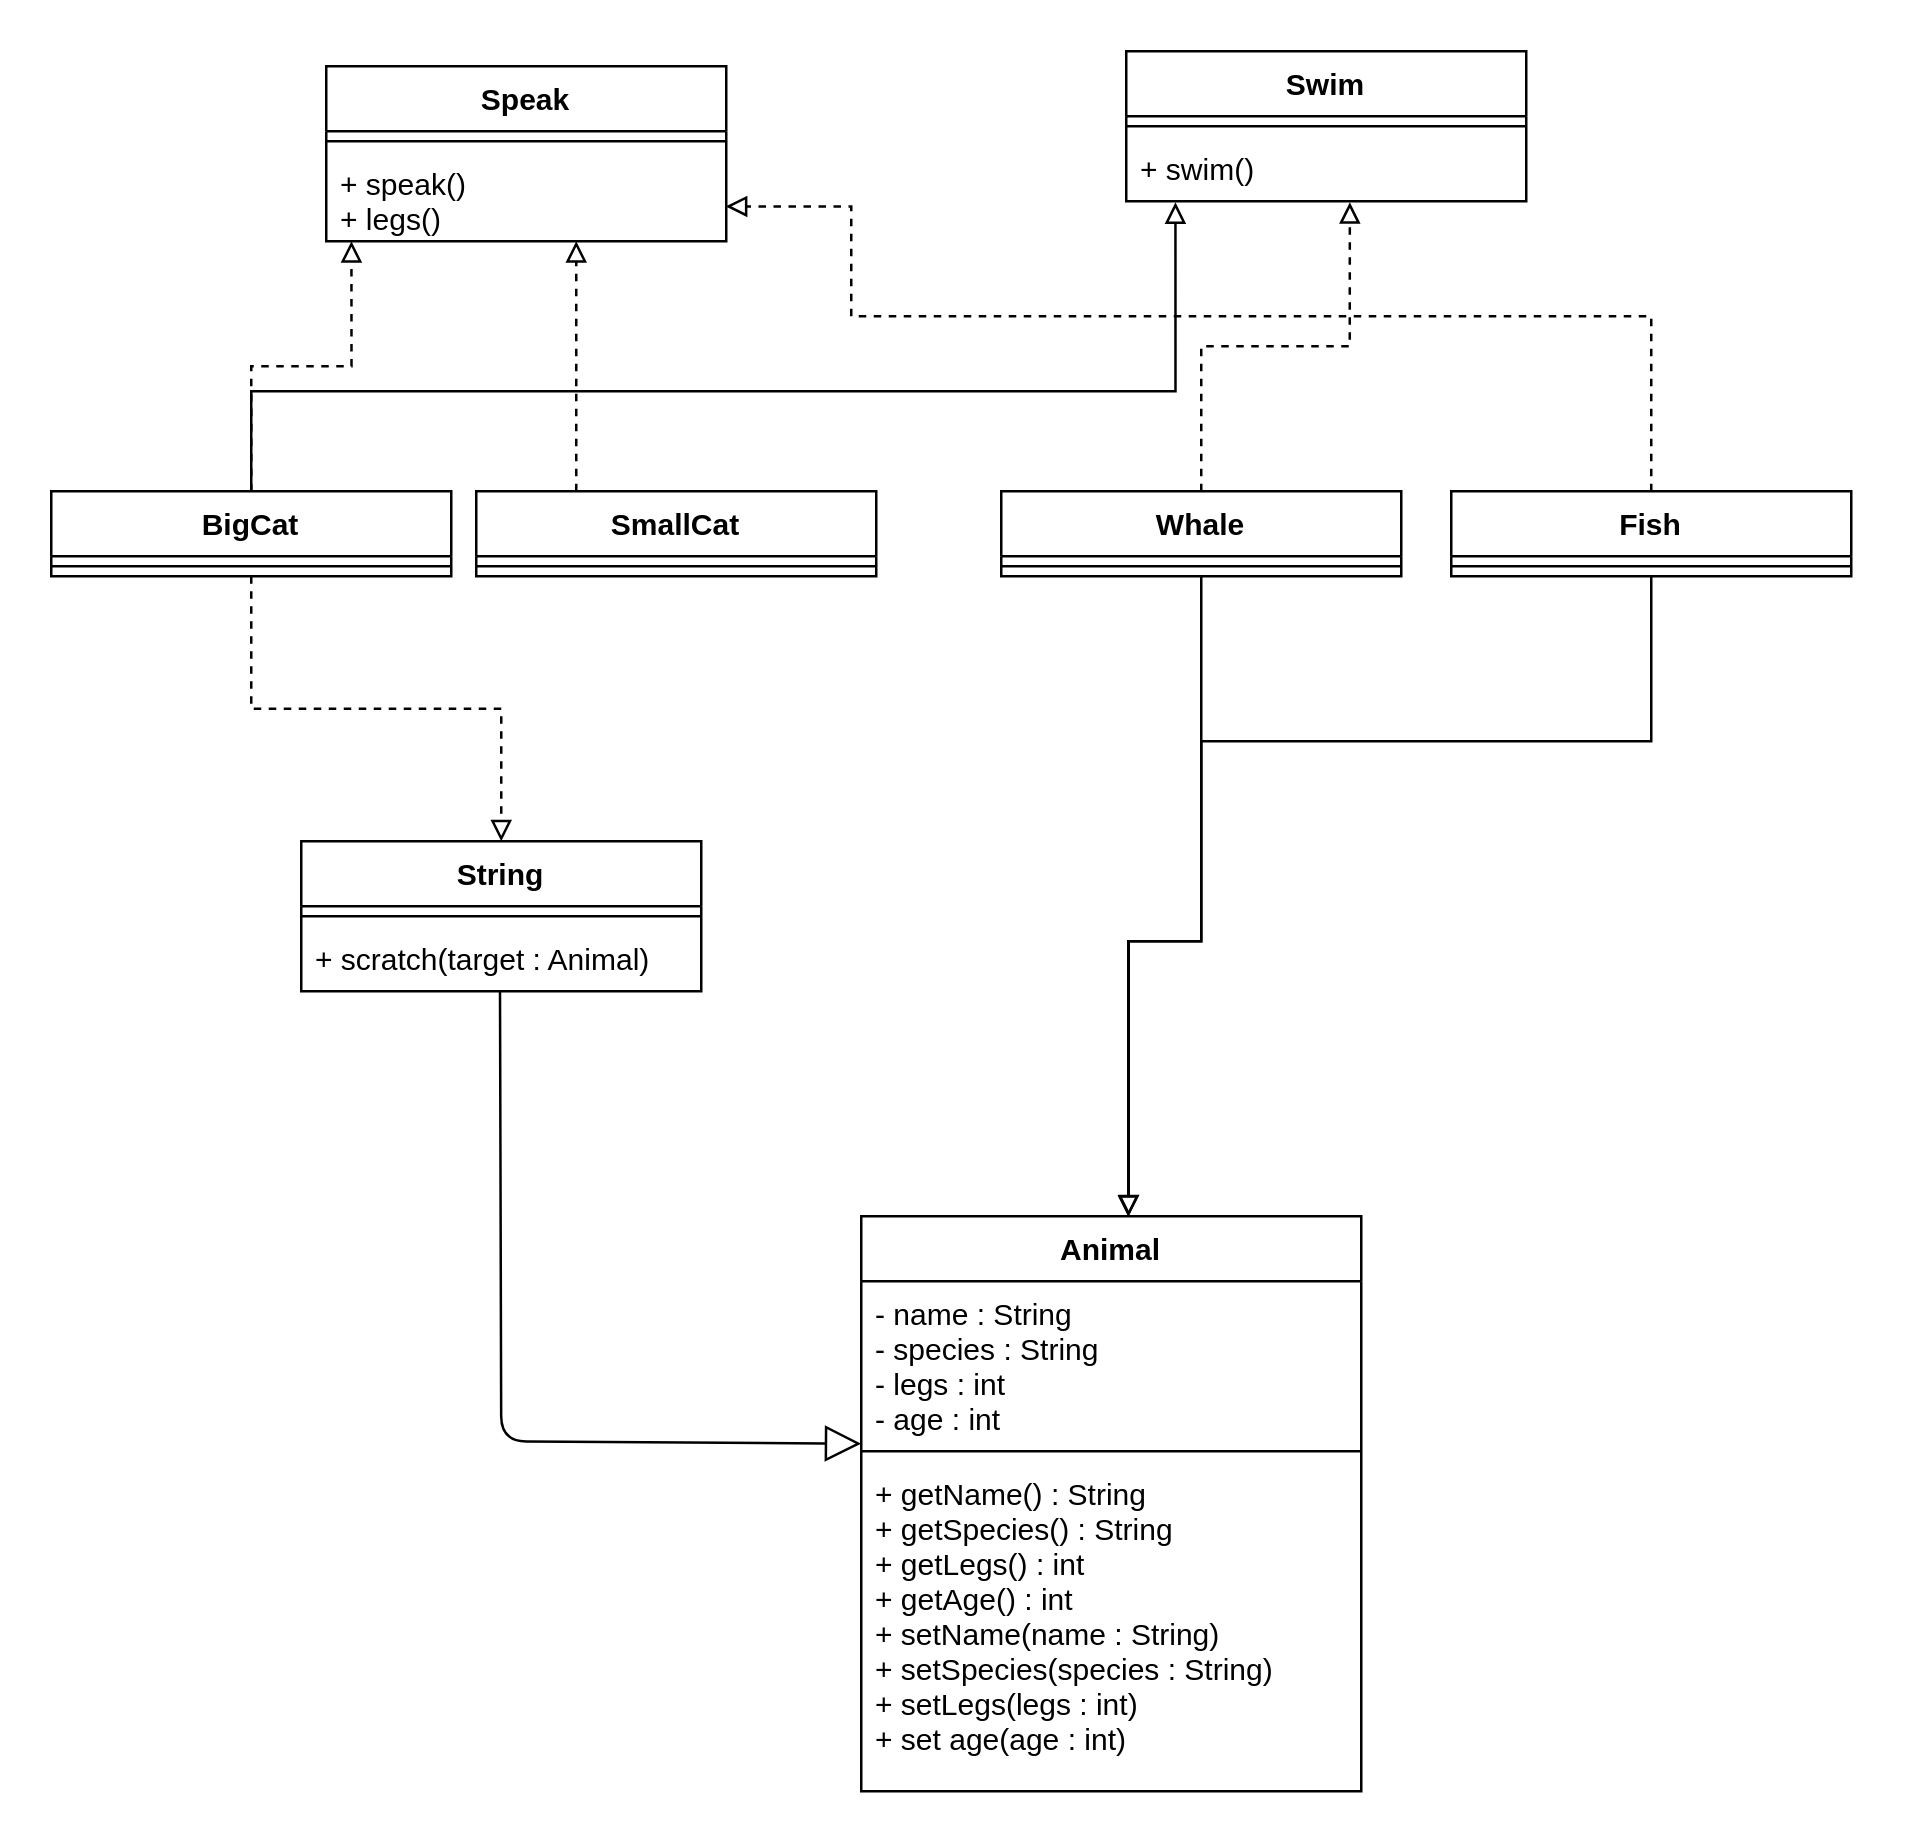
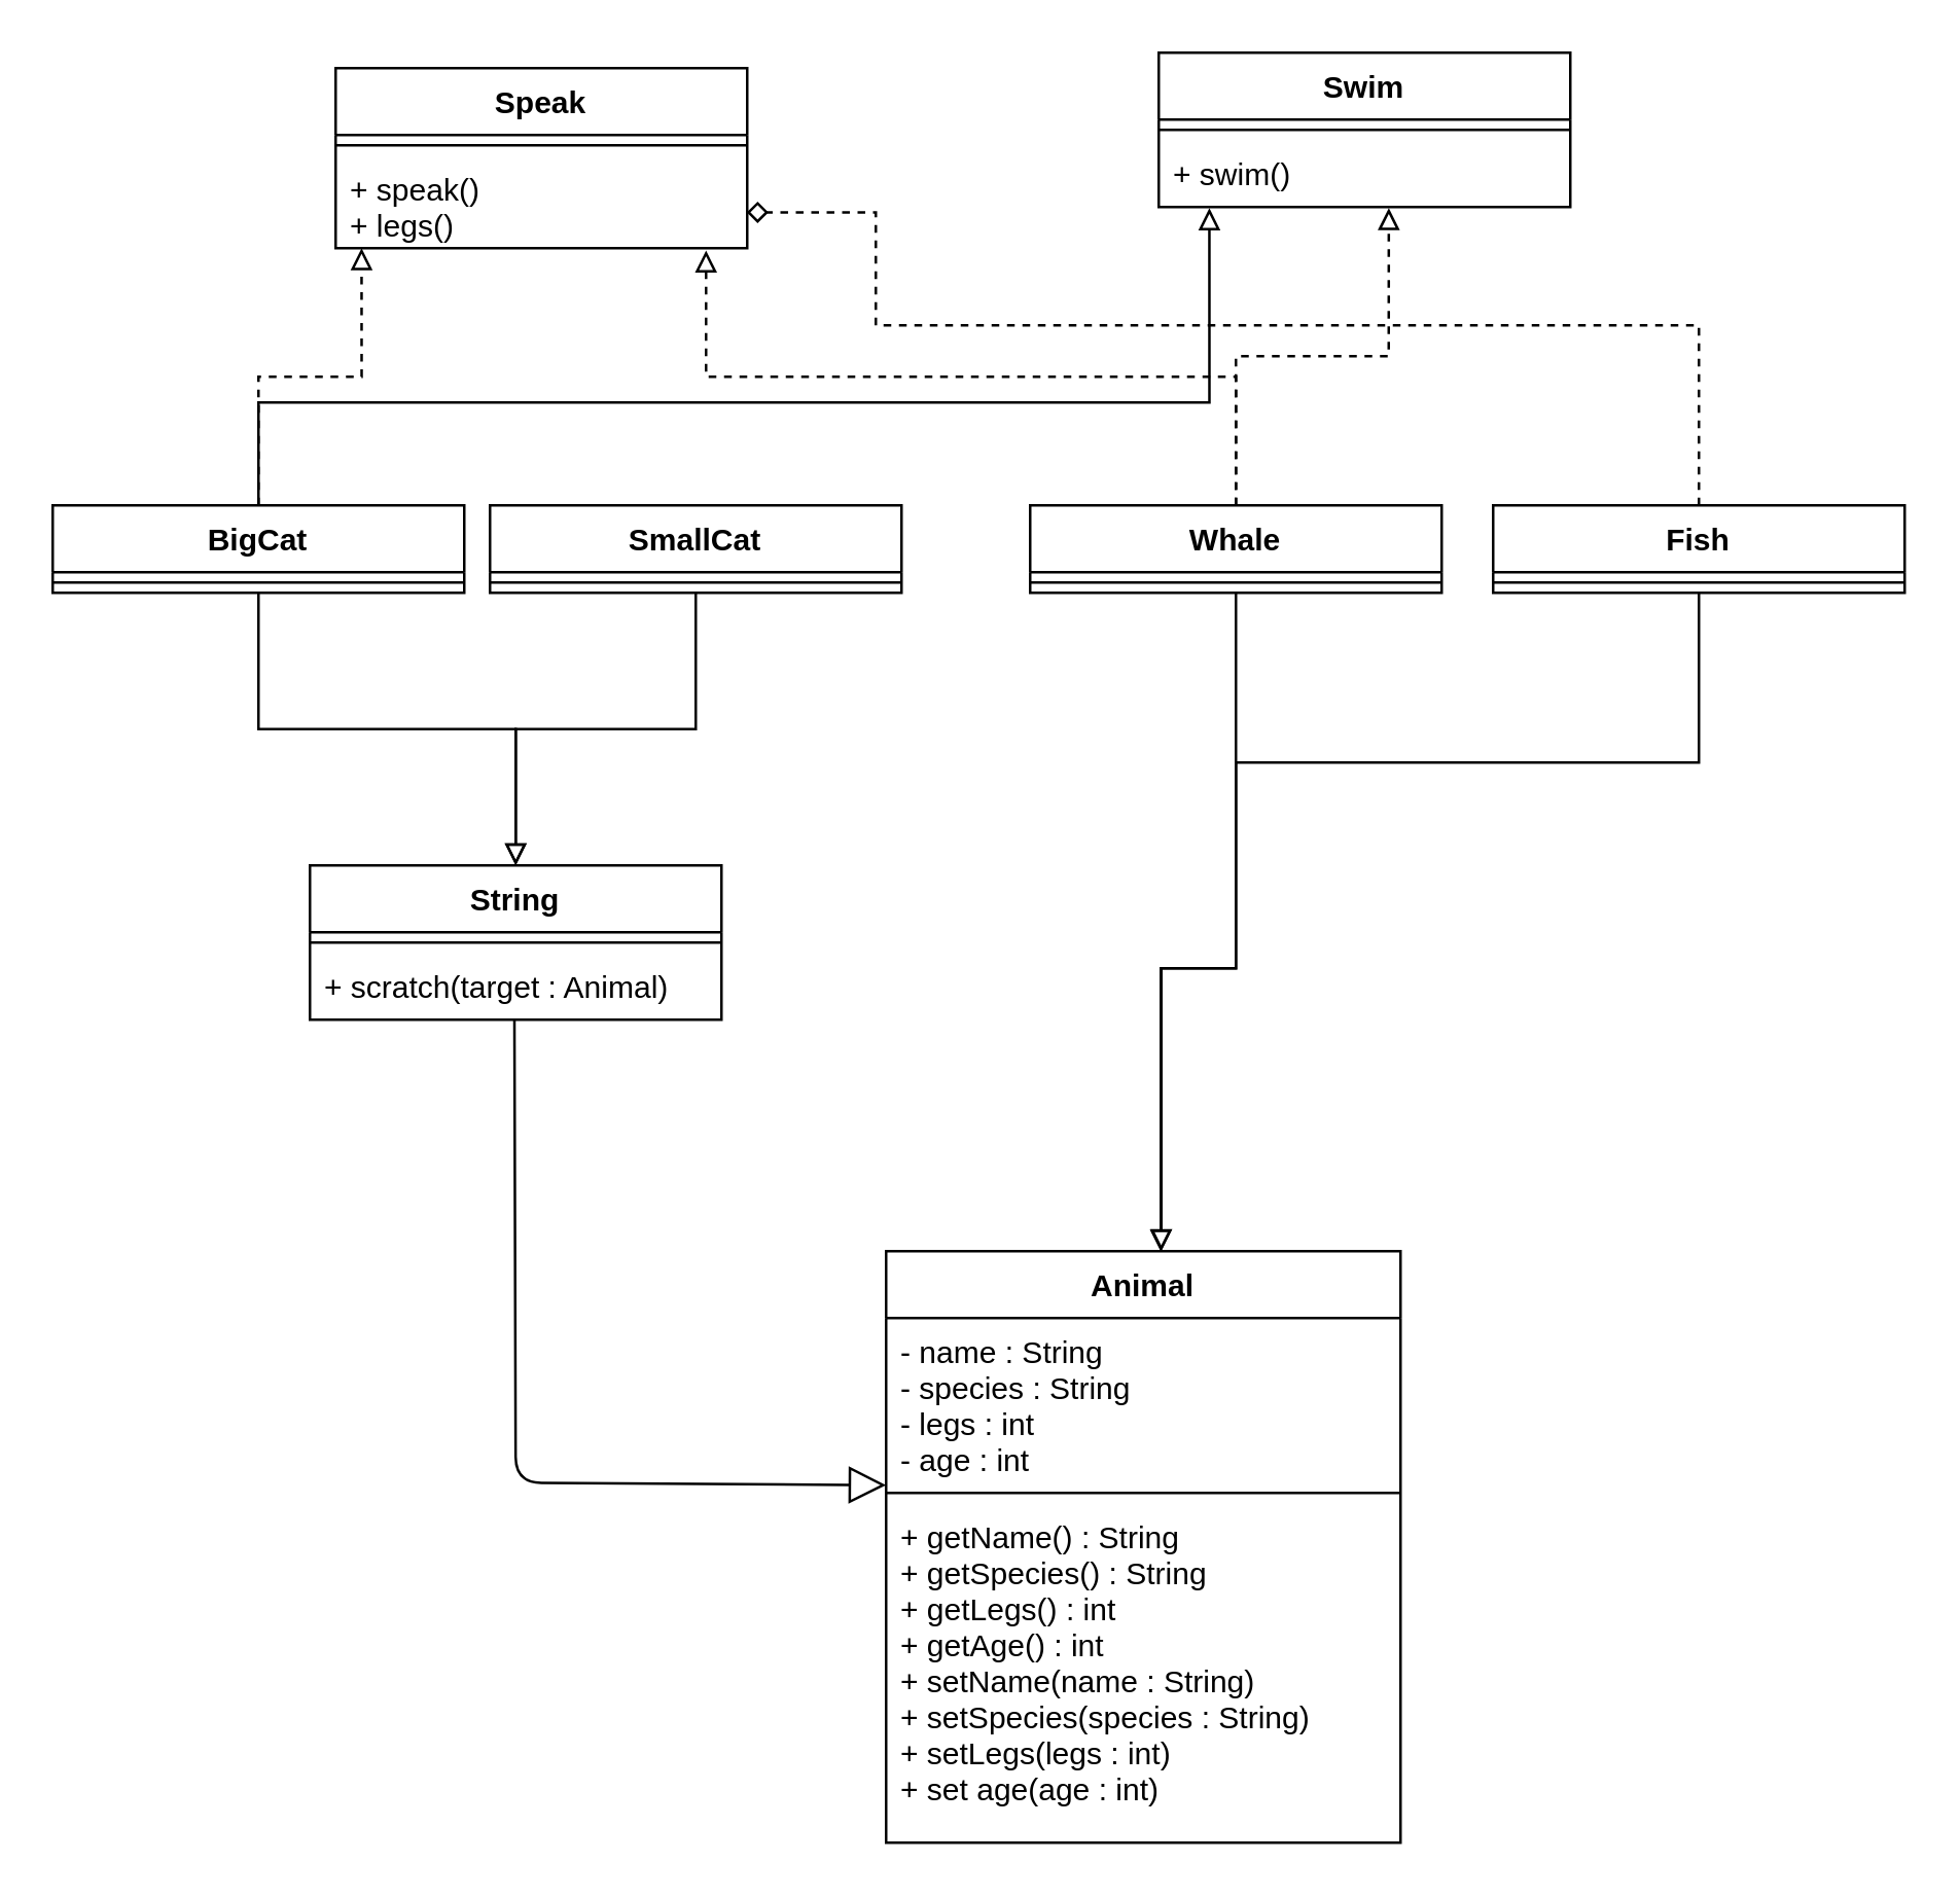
  <mxCell id="0" />
  <mxCell id="1" parent="0" />
  <mxCell id="2" value="Speak" style="swimlane;fontStyle=1;align=center;verticalAlign=top;childLayout=stackLayout;horizontal=1;startSize=26;horizontalStack=0;resizeParent=1;resizeParentMax=0;resizeLast=0;collapsible=1;marginBottom=0;" vertex="1" parent="1"><mxGeometry x="130" y="26" width="160" height="70" as="geometry" /></mxCell>
  <mxCell id="3" value="" style="line;strokeWidth=1;fillColor=none;align=left;verticalAlign=middle;spacingTop=-1;spacingLeft=3;spacingRight=3;rotatable=0;labelPosition=right;points=[];portConstraint=eastwest;" vertex="1" parent="2"><mxGeometry y="26" width="160" height="8" as="geometry" /></mxCell>
  <mxCell id="4" value="+ speak()&#10;+ legs()" style="text;strokeColor=none;fillColor=none;align=left;verticalAlign=top;spacingLeft=4;spacingRight=4;overflow=hidden;rotatable=0;points=[[0,0.5],[1,0.5]];portConstraint=eastwest;" vertex="1" parent="2"><mxGeometry y="34" width="160" height="36" as="geometry" /></mxCell>
  <mxCell id="5" value="Swim" style="swimlane;fontStyle=1;align=center;verticalAlign=top;childLayout=stackLayout;horizontal=1;startSize=26;horizontalStack=0;resizeParent=1;resizeParentMax=0;resizeLast=0;collapsible=1;marginBottom=0;" vertex="1" parent="1"><mxGeometry x="450" y="20" width="160" height="60" as="geometry" /></mxCell>
  <mxCell id="6" value="" style="line;strokeWidth=1;fillColor=none;align=left;verticalAlign=middle;spacingTop=-1;spacingLeft=3;spacingRight=3;rotatable=0;labelPosition=right;points=[];portConstraint=eastwest;" vertex="1" parent="5"><mxGeometry y="26" width="160" height="8" as="geometry" /></mxCell>
  <mxCell id="7" value="+ swim()" style="text;strokeColor=none;fillColor=none;align=left;verticalAlign=top;spacingLeft=4;spacingRight=4;overflow=hidden;rotatable=0;points=[[0,0.5],[1,0.5]];portConstraint=eastwest;" vertex="1" parent="5"><mxGeometry y="34" width="160" height="26" as="geometry" /></mxCell>
- <mxCell id="8" style="edgeStyle=orthogonalEdgeStyle;rounded=0;orthogonalLoop=1;jettySize=auto;html=1;entryX=0.5;entryY=0;entryDx=0;entryDy=0;endArrow=block;endFill=0;dashed=1;" edge="1" parent="1" source="11" target="17"><mxGeometry relative="1" as="geometry" /></mxCell>
+ <mxCell id="8" style="edgeStyle=orthogonalEdgeStyle;rounded=0;orthogonalLoop=1;jettySize=auto;html=1;entryX=0.5;entryY=0;entryDx=0;entryDy=0;endArrow=block;endFill=0;" edge="1" parent="1" source="11" target="17"><mxGeometry relative="1" as="geometry" /></mxCell>
  <mxCell id="9" style="edgeStyle=orthogonalEdgeStyle;rounded=0;orthogonalLoop=1;jettySize=auto;html=1;endArrow=block;endFill=0;dashed=1;entryX=0.063;entryY=1;entryDx=0;entryDy=0;entryPerimeter=0;" edge="1" parent="1" source="11" target="4"><mxGeometry relative="1" as="geometry" /></mxCell>
  <mxCell id="10" style="edgeStyle=orthogonalEdgeStyle;rounded=0;orthogonalLoop=1;jettySize=auto;html=1;dashed=0;endArrow=block;endFill=0;entryX=0.123;entryY=1.017;entryDx=0;entryDy=0;entryPerimeter=0;" edge="1" parent="1" source="11" target="7"><mxGeometry relative="1" as="geometry"><mxPoint x="470" y="86" as="targetPoint" /><Array as="points"><mxPoint x="100" y="156" /><mxPoint x="470" y="156" /></Array></mxGeometry></mxCell>
  <mxCell id="11" value="BigCat" style="swimlane;fontStyle=1;align=center;verticalAlign=top;childLayout=stackLayout;horizontal=1;startSize=26;horizontalStack=0;resizeParent=1;resizeParentMax=0;resizeLast=0;collapsible=1;marginBottom=0;" vertex="1" parent="1"><mxGeometry x="20" y="196" width="160" height="34" as="geometry" /></mxCell>
  <mxCell id="12" value="" style="line;strokeWidth=1;fillColor=none;align=left;verticalAlign=middle;spacingTop=-1;spacingLeft=3;spacingRight=3;rotatable=0;labelPosition=right;points=[];portConstraint=eastwest;" vertex="1" parent="11"><mxGeometry y="26" width="160" height="8" as="geometry" /></mxCell>
- <mxCell id="14" style="edgeStyle=orthogonalEdgeStyle;rounded=0;orthogonalLoop=1;jettySize=auto;html=1;endArrow=block;endFill=0;dashed=1;entryX=0.625;entryY=1;entryDx=0;entryDy=0;entryPerimeter=0;" edge="1" parent="1" source="15" target="4"><mxGeometry relative="1" as="geometry"><mxPoint x="230" y="106" as="targetPoint" /><Array as="points"><mxPoint x="230" y="166" /><mxPoint x="230" y="166" /></Array></mxGeometry></mxCell>
+ <mxCell id="13" style="edgeStyle=orthogonalEdgeStyle;rounded=0;orthogonalLoop=1;jettySize=auto;html=1;entryX=0.5;entryY=0;entryDx=0;entryDy=0;endArrow=block;endFill=0;" edge="1" parent="1" source="15" target="17"><mxGeometry relative="1" as="geometry" /></mxCell>
  <mxCell id="15" value="SmallCat" style="swimlane;fontStyle=1;align=center;verticalAlign=top;childLayout=stackLayout;horizontal=1;startSize=26;horizontalStack=0;resizeParent=1;resizeParentMax=0;resizeLast=0;collapsible=1;marginBottom=0;" vertex="1" parent="1"><mxGeometry x="190" y="196" width="160" height="34" as="geometry" /></mxCell>
  <mxCell id="16" value="" style="line;strokeWidth=1;fillColor=none;align=left;verticalAlign=middle;spacingTop=-1;spacingLeft=3;spacingRight=3;rotatable=0;labelPosition=right;points=[];portConstraint=eastwest;" vertex="1" parent="15"><mxGeometry y="26" width="160" height="8" as="geometry" /></mxCell>
  <mxCell id="17" value="String" style="swimlane;fontStyle=1;align=center;verticalAlign=top;childLayout=stackLayout;horizontal=1;startSize=26;horizontalStack=0;resizeParent=1;resizeParentMax=0;resizeLast=0;collapsible=1;marginBottom=0;" vertex="1" parent="1"><mxGeometry x="120" y="336" width="160" height="60" as="geometry" /></mxCell>
  <mxCell id="18" value="" style="line;strokeWidth=1;fillColor=none;align=left;verticalAlign=middle;spacingTop=-1;spacingLeft=3;spacingRight=3;rotatable=0;labelPosition=right;points=[];portConstraint=eastwest;" vertex="1" parent="17"><mxGeometry y="26" width="160" height="8" as="geometry" /></mxCell>
  <mxCell id="19" value="+ scratch(target : Animal)" style="text;strokeColor=none;fillColor=none;align=left;verticalAlign=top;spacingLeft=4;spacingRight=4;overflow=hidden;rotatable=0;points=[[0,0.5],[1,0.5]];portConstraint=eastwest;" vertex="1" parent="17"><mxGeometry y="34" width="160" height="26" as="geometry" /></mxCell>
  <mxCell id="20" style="edgeStyle=orthogonalEdgeStyle;rounded=0;orthogonalLoop=1;jettySize=auto;html=1;exitX=0.5;exitY=1;exitDx=0;exitDy=0;endArrow=block;endFill=0;entryX=0.534;entryY=0.001;entryDx=0;entryDy=0;entryPerimeter=0;" edge="1" parent="1" source="23" target="29"><mxGeometry relative="1" as="geometry"><mxPoint x="451" y="483" as="targetPoint" /><Array as="points"><mxPoint x="480" y="376" /><mxPoint x="451" y="376" /></Array></mxGeometry></mxCell>
+ <mxCell id="21" style="edgeStyle=orthogonalEdgeStyle;rounded=0;orthogonalLoop=1;jettySize=auto;html=1;entryX=0.9;entryY=1.025;entryDx=0;entryDy=0;entryPerimeter=0;dashed=1;endArrow=block;endFill=0;" edge="1" parent="1" source="23" target="4"><mxGeometry relative="1" as="geometry" /></mxCell>
  <mxCell id="22" style="edgeStyle=orthogonalEdgeStyle;rounded=0;orthogonalLoop=1;jettySize=auto;html=1;dashed=1;endArrow=block;endFill=0;entryX=0.559;entryY=1.016;entryDx=0;entryDy=0;entryPerimeter=0;" edge="1" parent="1" source="23" target="7"><mxGeometry relative="1" as="geometry"><mxPoint x="540" y="86" as="targetPoint" /></mxGeometry></mxCell>
  <mxCell id="23" value="Whale" style="swimlane;fontStyle=1;align=center;verticalAlign=top;childLayout=stackLayout;horizontal=1;startSize=26;horizontalStack=0;resizeParent=1;resizeParentMax=0;resizeLast=0;collapsible=1;marginBottom=0;" vertex="1" parent="1"><mxGeometry x="400" y="196" width="160" height="34" as="geometry" /></mxCell>
  <mxCell id="24" value="" style="line;strokeWidth=1;fillColor=none;align=left;verticalAlign=middle;spacingTop=-1;spacingLeft=3;spacingRight=3;rotatable=0;labelPosition=right;points=[];portConstraint=eastwest;" vertex="1" parent="23"><mxGeometry y="26" width="160" height="8" as="geometry" /></mxCell>
  <mxCell id="25" style="edgeStyle=orthogonalEdgeStyle;rounded=0;orthogonalLoop=1;jettySize=auto;html=1;endArrow=block;endFill=0;" edge="1" parent="1" source="27"><mxGeometry relative="1" as="geometry"><mxPoint x="451" y="486" as="targetPoint" /><Array as="points"><mxPoint x="660" y="296" /><mxPoint x="480" y="296" /><mxPoint x="480" y="376" /><mxPoint x="451" y="376" /></Array></mxGeometry></mxCell>
- <mxCell id="26" style="edgeStyle=orthogonalEdgeStyle;rounded=0;orthogonalLoop=1;jettySize=auto;html=1;entryX=0.999;entryY=0.613;entryDx=0;entryDy=0;entryPerimeter=0;dashed=1;endArrow=block;endFill=0;" edge="1" parent="1" source="27" target="4"><mxGeometry relative="1" as="geometry"><Array as="points"><mxPoint x="660" y="126" /><mxPoint x="340" y="126" /><mxPoint x="340" y="82" /></Array></mxGeometry></mxCell>
+ <mxCell id="26" style="edgeStyle=orthogonalEdgeStyle;rounded=0;orthogonalLoop=1;jettySize=auto;html=1;entryX=0.999;entryY=0.613;entryDx=0;entryDy=0;entryPerimeter=0;dashed=1;endArrow=diamond;endFill=0;" edge="1" parent="1" source="27" target="4"><mxGeometry relative="1" as="geometry"><Array as="points"><mxPoint x="660" y="126" /><mxPoint x="340" y="126" /><mxPoint x="340" y="82" /></Array></mxGeometry></mxCell>
  <mxCell id="27" value="Fish" style="swimlane;fontStyle=1;align=center;verticalAlign=top;childLayout=stackLayout;horizontal=1;startSize=26;horizontalStack=0;resizeParent=1;resizeParentMax=0;resizeLast=0;collapsible=1;marginBottom=0;" vertex="1" parent="1"><mxGeometry x="580" y="196" width="160" height="34" as="geometry" /></mxCell>
  <mxCell id="28" value="" style="line;strokeWidth=1;fillColor=none;align=left;verticalAlign=middle;spacingTop=-1;spacingLeft=3;spacingRight=3;rotatable=0;labelPosition=right;points=[];portConstraint=eastwest;" vertex="1" parent="27"><mxGeometry y="26" width="160" height="8" as="geometry" /></mxCell>
  <mxCell id="29" value="Animal" style="swimlane;fontStyle=1;align=center;verticalAlign=top;childLayout=stackLayout;horizontal=1;startSize=26;horizontalStack=0;resizeParent=1;resizeParentMax=0;resizeLast=0;collapsible=1;marginBottom=0;" vertex="1" parent="1"><mxGeometry x="344" y="486" width="200" height="230" as="geometry" /></mxCell>
  <mxCell id="30" value="- name : String&#10;- species : String&#10;- legs : int&#10;- age : int" style="text;strokeColor=none;fillColor=none;align=left;verticalAlign=top;spacingLeft=4;spacingRight=4;overflow=hidden;rotatable=0;points=[[0,0.5],[1,0.5]];portConstraint=eastwest;" vertex="1" parent="29"><mxGeometry y="26" width="200" height="64" as="geometry" /></mxCell>
  <mxCell id="31" value="" style="line;strokeWidth=1;fillColor=none;align=left;verticalAlign=middle;spacingTop=-1;spacingLeft=3;spacingRight=3;rotatable=0;labelPosition=right;points=[];portConstraint=eastwest;" vertex="1" parent="29"><mxGeometry y="90" width="200" height="8" as="geometry" /></mxCell>
  <mxCell id="32" value="+ getName() : String&#10;+ getSpecies() : String&#10;+ getLegs() : int&#10;+ getAge() : int&#10;+ setName(name : String)&#10;+ setSpecies(species : String)&#10;+ setLegs(legs : int)&#10;+ set age(age : int)&#10;" style="text;strokeColor=none;fillColor=none;align=left;verticalAlign=top;spacingLeft=4;spacingRight=4;overflow=hidden;rotatable=0;points=[[0,0.5],[1,0.5]];portConstraint=eastwest;" vertex="1" parent="29"><mxGeometry y="98" width="200" height="132" as="geometry" /></mxCell>
  <mxCell id="33" value="" style="endArrow=block;endFill=0;endSize=12;html=1;entryX=0;entryY=0.125;entryDx=0;entryDy=0;entryPerimeter=0;" edge="1" parent="1" target="31"><mxGeometry width="160" relative="1" as="geometry"><mxPoint x="199.5" y="396" as="sourcePoint" /><mxPoint x="340" y="576" as="targetPoint" /><Array as="points"><mxPoint x="200" y="576" /></Array></mxGeometry></mxCell>
